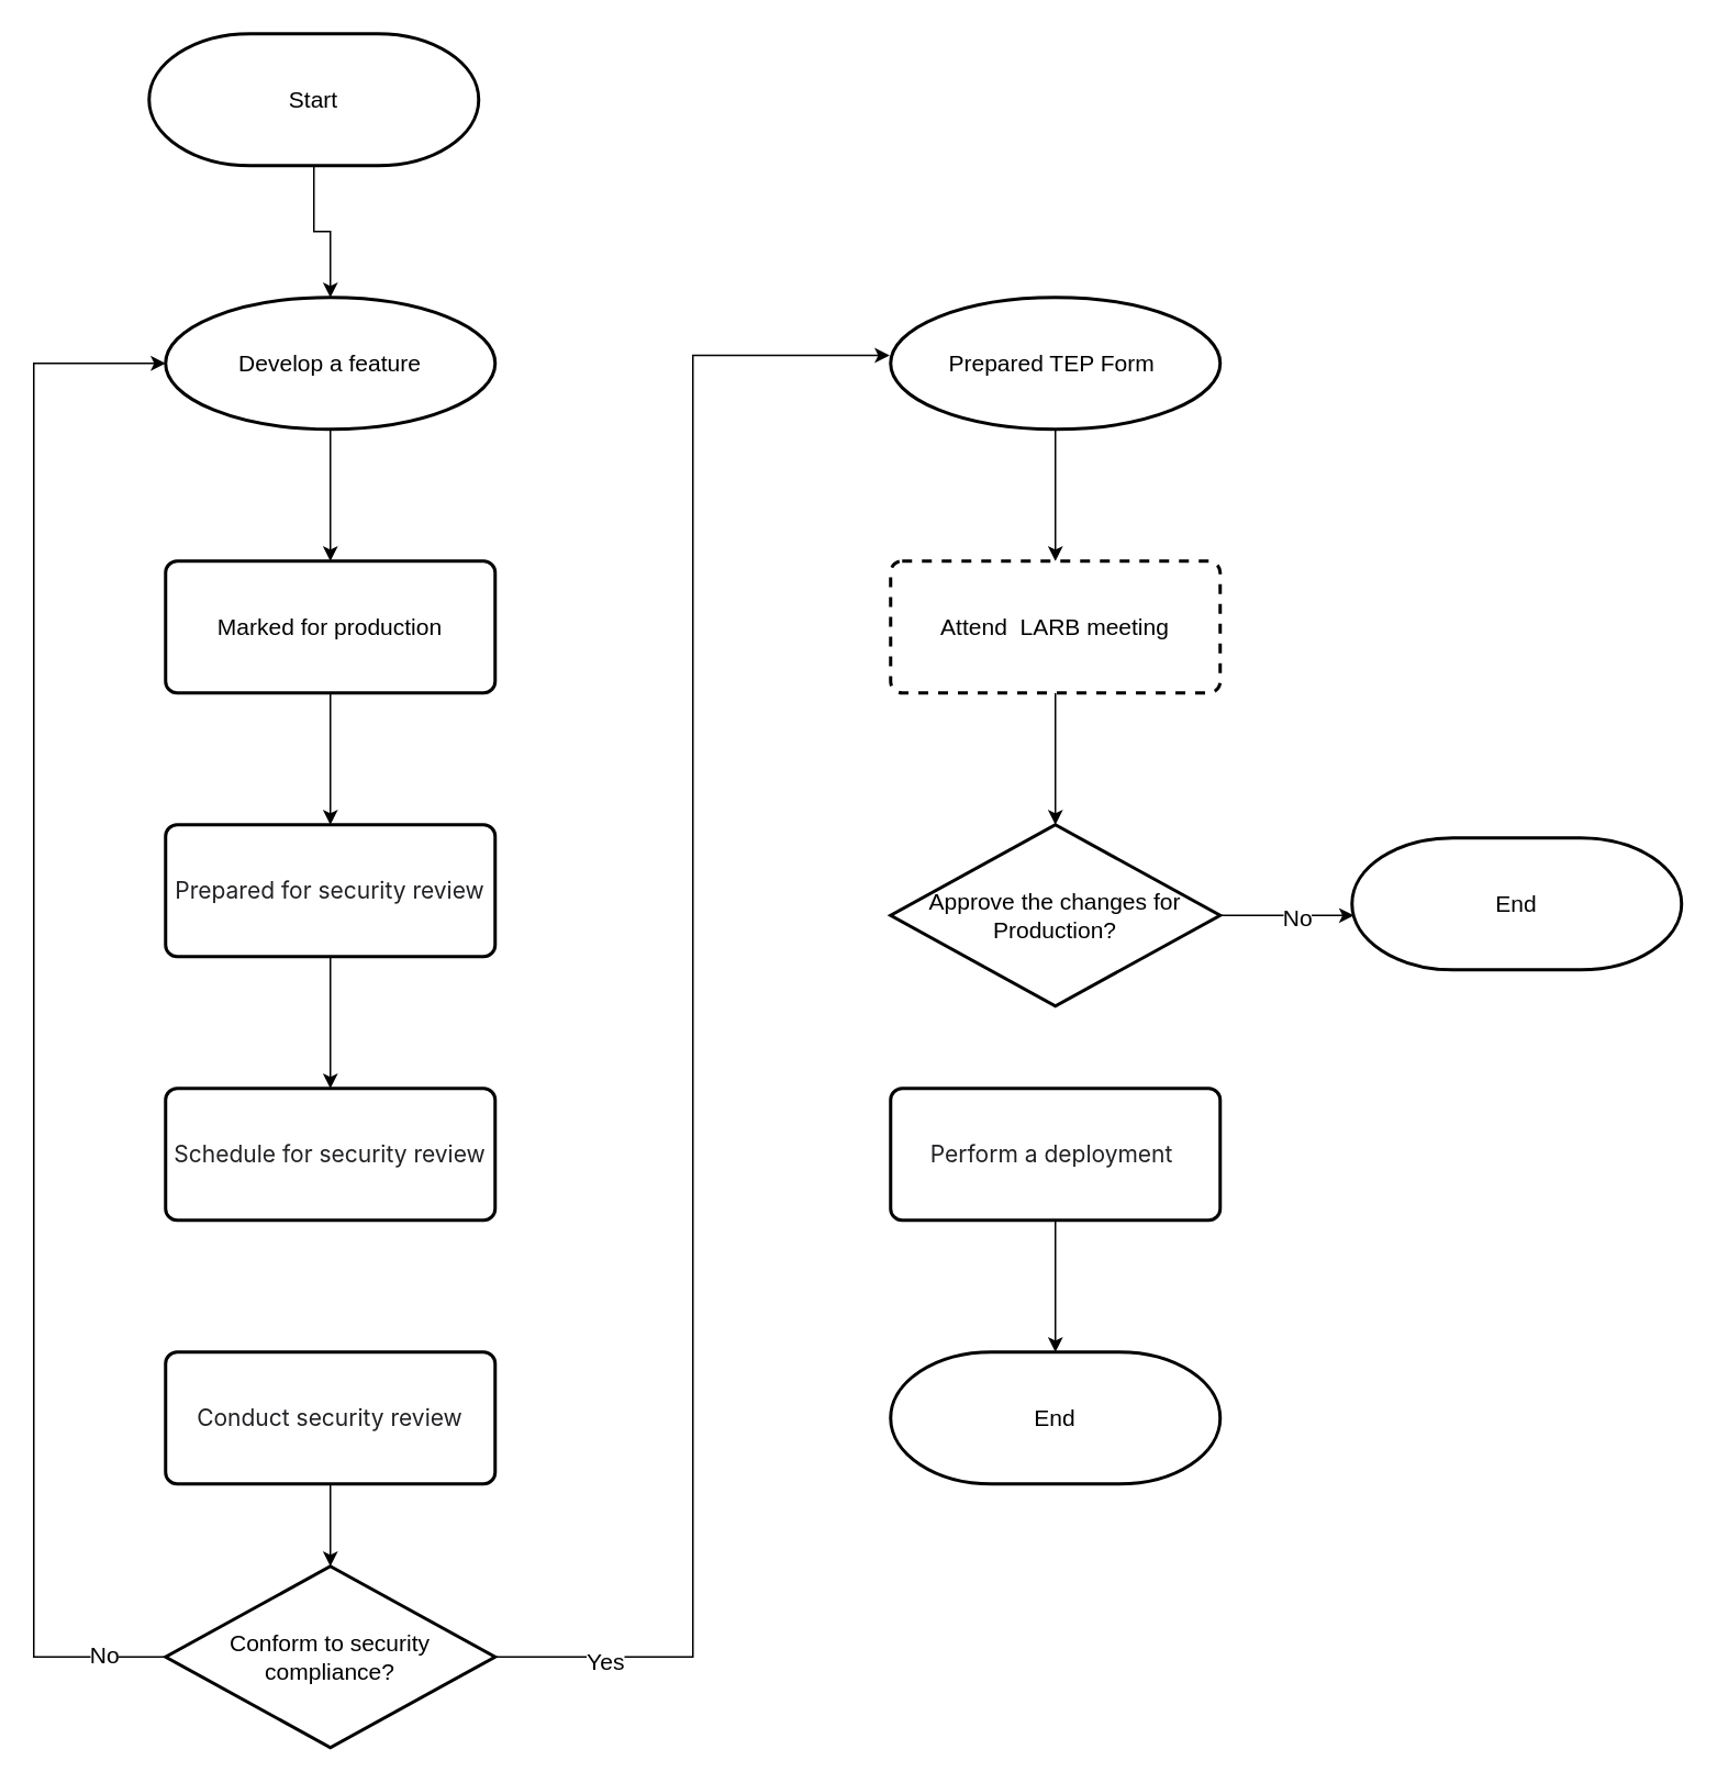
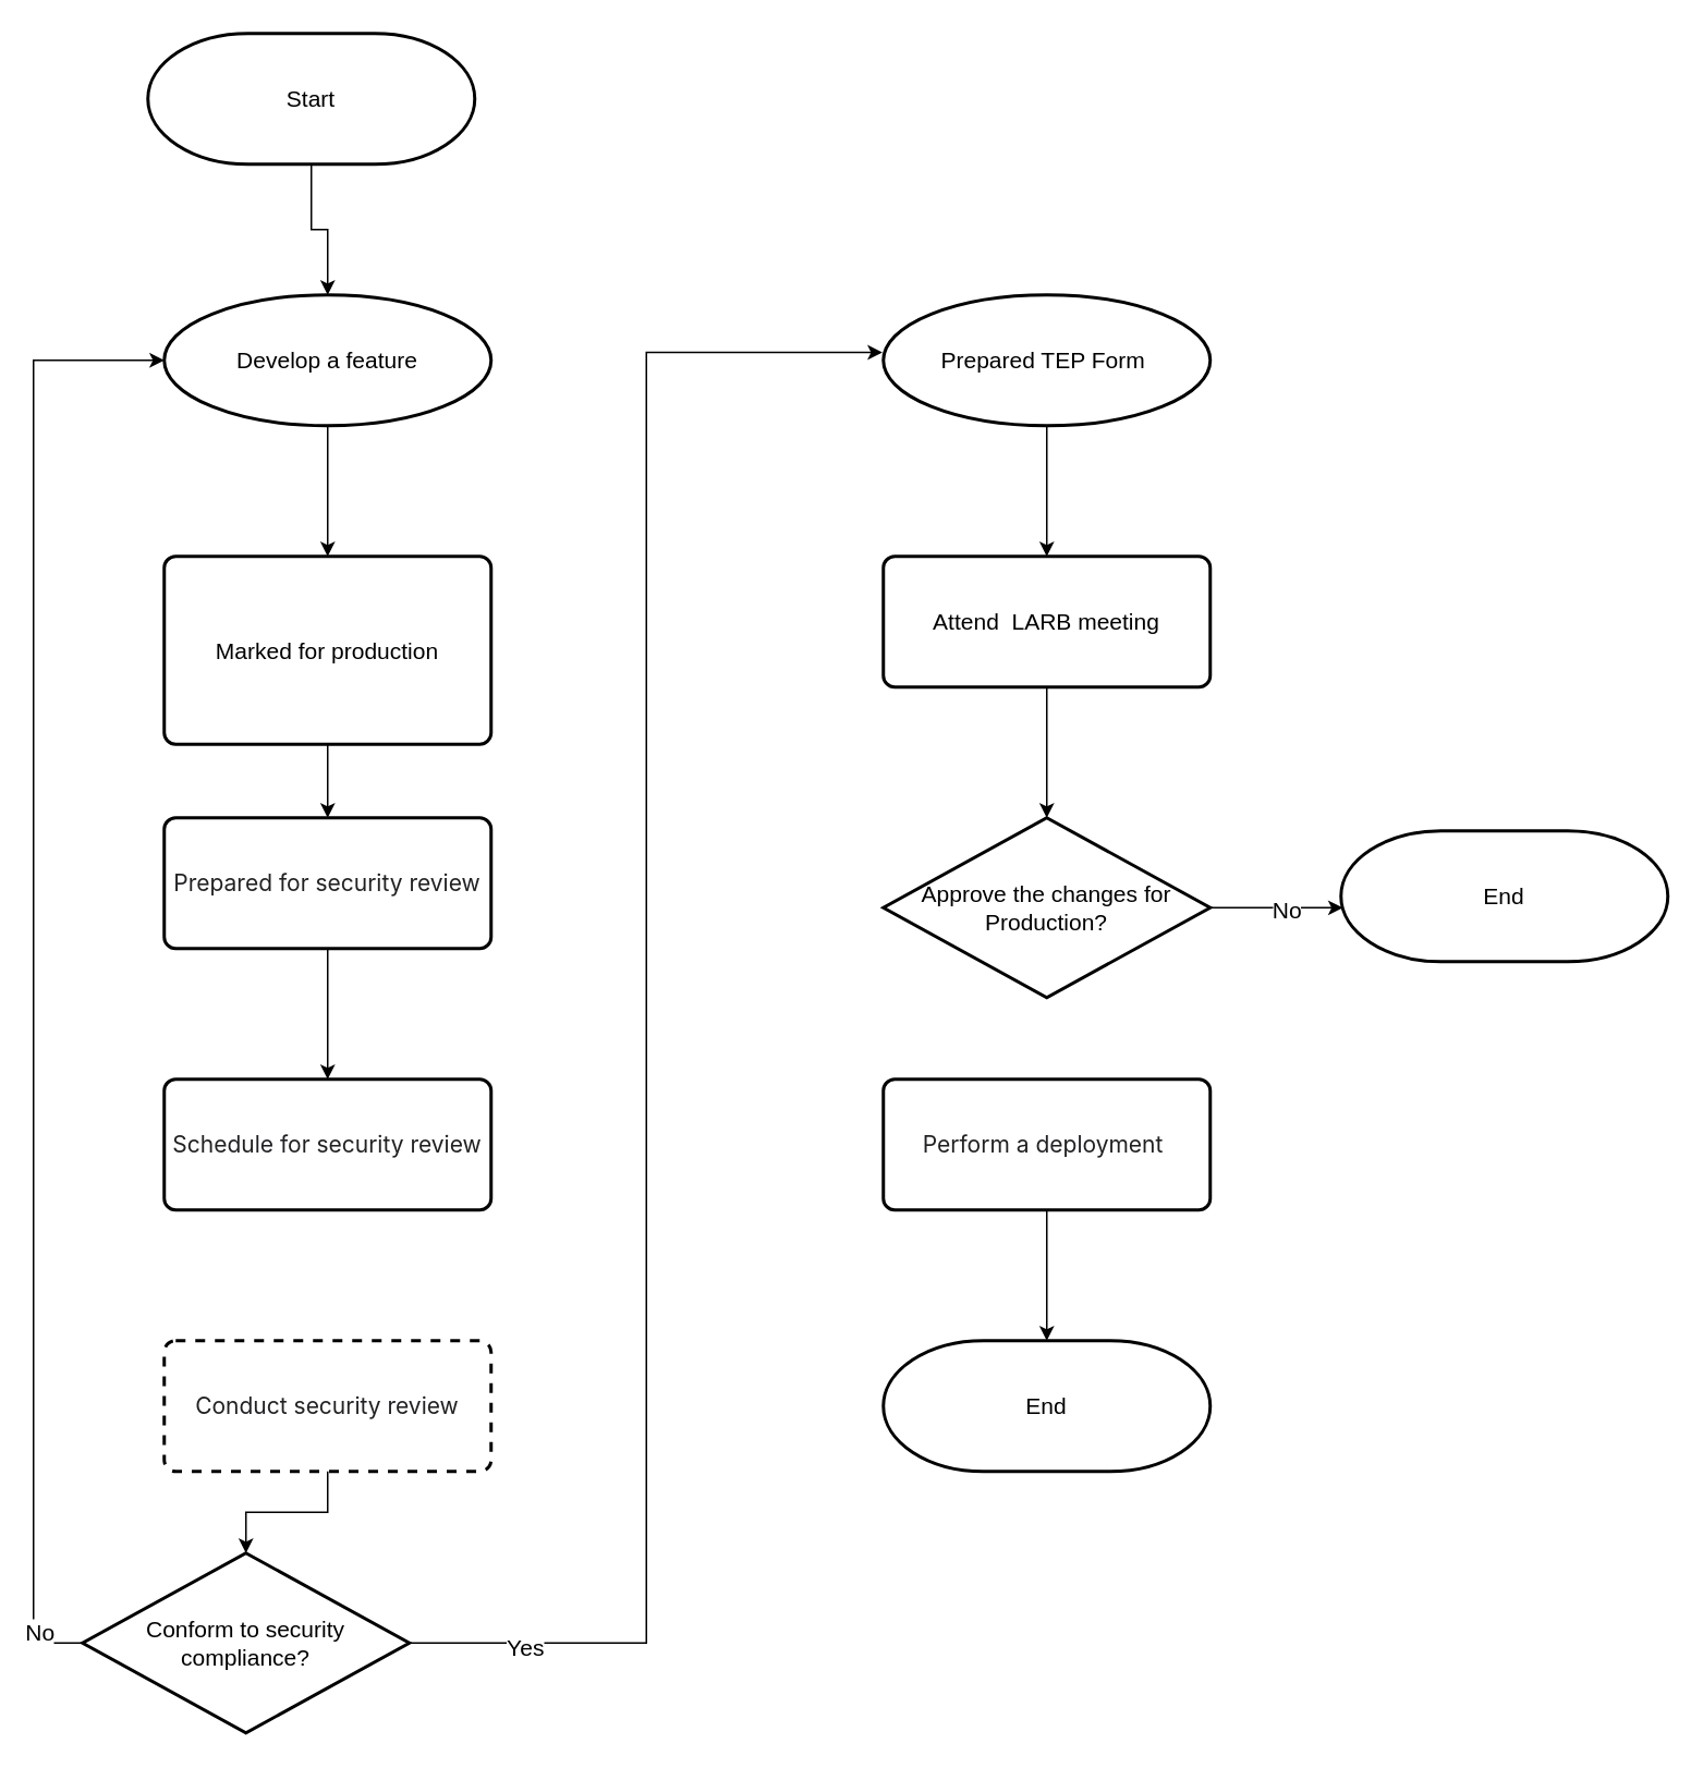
  <mxCell id="0" />
  <mxCell id="1" parent="0" />
  <mxCell id="2" style="edgeStyle=orthogonalEdgeStyle;rounded=0;orthogonalLoop=1;jettySize=auto;html=1;fontSize=14;" edge="1" parent="1" source="3" target="11"><mxGeometry relative="1" as="geometry" /></mxCell>
  <mxCell id="3" value="Start" style="strokeWidth=2;html=1;shape=mxgraph.flowchart.terminator;whiteSpace=wrap;fontSize=14;" vertex="1" parent="1"><mxGeometry x="90" y="20" width="200" height="80" as="geometry" /></mxCell>
  <mxCell id="4" value="End" style="strokeWidth=2;html=1;shape=mxgraph.flowchart.terminator;whiteSpace=wrap;fontSize=14;" vertex="1" parent="1"><mxGeometry x="820" y="508" width="200" height="80" as="geometry" /></mxCell>
  <mxCell id="5" style="edgeStyle=orthogonalEdgeStyle;rounded=0;orthogonalLoop=1;jettySize=auto;html=1;fontSize=14;" edge="1" parent="1" source="6" target="8"><mxGeometry relative="1" as="geometry" /></mxCell>
- <mxCell id="6" value="Marked for production" style="rounded=1;whiteSpace=wrap;html=1;absoluteArcSize=1;arcSize=14;strokeWidth=2;fontSize=14;" vertex="1" parent="1"><mxGeometry x="100" y="340" width="200" height="80" as="geometry" /></mxCell>
+ <mxCell id="6" value="Marked for production" style="rounded=1;whiteSpace=wrap;html=1;absoluteArcSize=1;arcSize=14;strokeWidth=2;fontSize=14;" vertex="1" parent="1"><mxGeometry x="100" y="340" width="200" height="115" as="geometry" /></mxCell>
  <mxCell id="7" style="edgeStyle=orthogonalEdgeStyle;rounded=0;orthogonalLoop=1;jettySize=auto;html=1;fontSize=14;" edge="1" parent="1" source="8" target="9"><mxGeometry relative="1" as="geometry" /></mxCell>
  <mxCell id="8" value="&lt;span style=&quot;caret-color: rgb(32, 33, 36); color: rgb(32, 33, 36); font-family: -apple-system, BlinkMacSystemFont, &amp;quot;Segoe UI&amp;quot;, Roboto, &amp;quot;Helvetica Neue&amp;quot;, Arial, &amp;quot;Noto Sans&amp;quot;, sans-serif, &amp;quot;Apple Color Emoji&amp;quot;, &amp;quot;Segoe UI Emoji&amp;quot;, &amp;quot;Segoe UI Symbol&amp;quot;, &amp;quot;Noto Color Emoji&amp;quot;; text-align: start; white-space-collapse: preserve-breaks; background-color: rgb(255, 255, 255);&quot;&gt;&lt;font&gt;Prepared for security review&lt;/font&gt;&lt;/span&gt;" style="rounded=1;whiteSpace=wrap;html=1;absoluteArcSize=1;arcSize=14;strokeWidth=2;fontSize=14;" vertex="1" parent="1"><mxGeometry x="100" y="500" width="200" height="80" as="geometry" /></mxCell>
  <mxCell id="9" value="&lt;div style=&quot;text-align: start;&quot;&gt;&lt;font face=&quot;-apple-system, system-ui, Segoe UI, Roboto, Helvetica Neue, Arial, Noto Sans, sans-serif, Apple Color Emoji, Segoe UI Emoji, Segoe UI Symbol, Noto Color Emoji&quot; color=&quot;#202124&quot;&gt;&lt;span style=&quot;caret-color: rgb(32, 33, 36); white-space-collapse: preserve-breaks; background-color: rgb(255, 255, 255);&quot;&gt;Schedule for security review&lt;/span&gt;&lt;/font&gt;&lt;/div&gt;" style="rounded=1;whiteSpace=wrap;html=1;absoluteArcSize=1;arcSize=14;strokeWidth=2;fontSize=14;" vertex="1" parent="1"><mxGeometry x="100" y="660" width="200" height="80" as="geometry" /></mxCell>
- <mxCell id="10" value="&lt;div style=&quot;text-align: start;&quot;&gt;&lt;font face=&quot;-apple-system, system-ui, Segoe UI, Roboto, Helvetica Neue, Arial, Noto Sans, sans-serif, Apple Color Emoji, Segoe UI Emoji, Segoe UI Symbol, Noto Color Emoji&quot; color=&quot;#202124&quot;&gt;&lt;span style=&quot;caret-color: rgb(32, 33, 36); white-space-collapse: preserve-breaks; background-color: rgb(255, 255, 255);&quot;&gt;Conduct security review&lt;/span&gt;&lt;/font&gt;&lt;/div&gt;" style="rounded=1;whiteSpace=wrap;html=1;absoluteArcSize=1;arcSize=14;strokeWidth=2;fontSize=14;" vertex="1" parent="1"><mxGeometry x="100" y="820" width="200" height="80" as="geometry" /></mxCell>
+ <mxCell id="10" value="&lt;div style=&quot;text-align: start;&quot;&gt;&lt;font face=&quot;-apple-system, system-ui, Segoe UI, Roboto, Helvetica Neue, Arial, Noto Sans, sans-serif, Apple Color Emoji, Segoe UI Emoji, Segoe UI Symbol, Noto Color Emoji&quot; color=&quot;#202124&quot;&gt;&lt;span style=&quot;caret-color: rgb(32, 33, 36); white-space-collapse: preserve-breaks; background-color: rgb(255, 255, 255);&quot;&gt;Conduct security review&lt;/span&gt;&lt;/font&gt;&lt;/div&gt;" style="rounded=1;whiteSpace=wrap;html=1;absoluteArcSize=1;arcSize=14;strokeWidth=2;fontSize=14;dashed=1;" vertex="1" parent="1"><mxGeometry x="100" y="820" width="200" height="80" as="geometry" /></mxCell>
  <mxCell id="11" value="Develop a feature" style="ellipse;whiteSpace=wrap;html=1;absoluteArcSize=1;arcSize=14;strokeWidth=2;fontSize=14;" vertex="1" parent="1"><mxGeometry x="100" y="180" width="200" height="80" as="geometry" /></mxCell>
  <mxCell id="12" style="edgeStyle=orthogonalEdgeStyle;rounded=0;orthogonalLoop=1;jettySize=auto;html=1;entryX=0;entryY=0.5;entryDx=0;entryDy=0;fontSize=14;" edge="1" parent="1" source="14" target="11"><mxGeometry relative="1" as="geometry"><Array as="points"><mxPoint x="20" y="1005" /><mxPoint x="20" y="220" /></Array></mxGeometry></mxCell>
  <mxCell id="13" value="No" style="edgeLabel;html=1;align=center;verticalAlign=middle;resizable=0;points=[];fontSize=14;" vertex="1" connectable="0" parent="12"><mxGeometry x="-0.918" y="-2" relative="1" as="geometry"><mxPoint x="1" as="offset" /></mxGeometry></mxCell>
- <mxCell id="14" value="Conform to security compliance?" style="strokeWidth=2;html=1;shape=mxgraph.flowchart.decision;whiteSpace=wrap;fontSize=14;" vertex="1" parent="1"><mxGeometry x="100" y="950" width="200" height="110" as="geometry" /></mxCell>
+ <mxCell id="14" value="Conform to security compliance?" style="strokeWidth=2;html=1;shape=mxgraph.flowchart.decision;whiteSpace=wrap;fontSize=14;" vertex="1" parent="1"><mxGeometry x="50" y="950" width="200" height="110" as="geometry" /></mxCell>
  <mxCell id="15" style="edgeStyle=orthogonalEdgeStyle;rounded=0;orthogonalLoop=1;jettySize=auto;html=1;fontSize=14;" edge="1" parent="1" source="16" target="18"><mxGeometry relative="1" as="geometry" /></mxCell>
  <mxCell id="16" value="Prepared TEP Form&amp;nbsp;" style="ellipse;whiteSpace=wrap;html=1;absoluteArcSize=1;arcSize=14;strokeWidth=2;fontSize=14;" vertex="1" parent="1"><mxGeometry x="540" y="180" width="200" height="80" as="geometry" /></mxCell>
  <mxCell id="17" style="edgeStyle=orthogonalEdgeStyle;rounded=0;orthogonalLoop=1;jettySize=auto;html=1;fontSize=14;" edge="1" parent="1" source="18" target="19"><mxGeometry relative="1" as="geometry" /></mxCell>
- <mxCell id="18" value="Attend&amp;nbsp; LARB meeting" style="rounded=1;whiteSpace=wrap;html=1;absoluteArcSize=1;arcSize=14;strokeWidth=2;fontSize=14;dashed=1;" vertex="1" parent="1"><mxGeometry x="540" y="340" width="200" height="80" as="geometry" /></mxCell>
+ <mxCell id="18" value="Attend&amp;nbsp; LARB meeting" style="rounded=1;whiteSpace=wrap;html=1;absoluteArcSize=1;arcSize=14;strokeWidth=2;fontSize=14;" vertex="1" parent="1"><mxGeometry x="540" y="340" width="200" height="80" as="geometry" /></mxCell>
  <mxCell id="19" value="Approve the changes for Production?" style="strokeWidth=2;html=1;shape=mxgraph.flowchart.decision;whiteSpace=wrap;fontSize=14;" vertex="1" parent="1"><mxGeometry x="540" y="500" width="200" height="110" as="geometry" /></mxCell>
  <mxCell id="20" value="&lt;div style=&quot;text-align: start;&quot;&gt;&lt;font face=&quot;-apple-system, system-ui, Segoe UI, Roboto, Helvetica Neue, Arial, Noto Sans, sans-serif, Apple Color Emoji, Segoe UI Emoji, Segoe UI Symbol, Noto Color Emoji&quot; color=&quot;#202124&quot;&gt;&lt;span style=&quot;caret-color: rgb(32, 33, 36); white-space-collapse: preserve-breaks; background-color: rgb(255, 255, 255);&quot;&gt;Perform a deployment&amp;nbsp;&lt;/span&gt;&lt;/font&gt;&lt;/div&gt;" style="rounded=1;whiteSpace=wrap;html=1;absoluteArcSize=1;arcSize=14;strokeWidth=2;fontSize=14;" vertex="1" parent="1"><mxGeometry x="540" y="660" width="200" height="80" as="geometry" /></mxCell>
  <mxCell id="21" style="edgeStyle=orthogonalEdgeStyle;rounded=0;orthogonalLoop=1;jettySize=auto;html=1;entryX=0.5;entryY=0;entryDx=0;entryDy=0;fontSize=14;" edge="1" parent="1" source="11" target="6"><mxGeometry relative="1" as="geometry" /></mxCell>
  <mxCell id="22" style="edgeStyle=orthogonalEdgeStyle;rounded=0;orthogonalLoop=1;jettySize=auto;html=1;entryX=0.5;entryY=0;entryDx=0;entryDy=0;entryPerimeter=0;fontSize=14;" edge="1" parent="1" source="10" target="14"><mxGeometry relative="1" as="geometry" /></mxCell>
  <mxCell id="23" style="edgeStyle=orthogonalEdgeStyle;rounded=0;orthogonalLoop=1;jettySize=auto;html=1;entryX=-0.003;entryY=0.44;entryDx=0;entryDy=0;entryPerimeter=0;fontSize=14;" edge="1" parent="1" source="14" target="16"><mxGeometry relative="1" as="geometry" /></mxCell>
  <mxCell id="24" value="Yes" style="edgeLabel;html=1;align=center;verticalAlign=middle;resizable=0;points=[];fontSize=14;" vertex="1" connectable="0" parent="23"><mxGeometry x="-0.873" y="-2" relative="1" as="geometry"><mxPoint x="1" as="offset" /></mxGeometry></mxCell>
  <mxCell id="25" style="edgeStyle=orthogonalEdgeStyle;rounded=0;orthogonalLoop=1;jettySize=auto;html=1;entryX=0.006;entryY=0.588;entryDx=0;entryDy=0;entryPerimeter=0;fontSize=14;" edge="1" parent="1" source="19" target="4"><mxGeometry relative="1" as="geometry" /></mxCell>
  <mxCell id="26" value="No" style="edgeLabel;html=1;align=center;verticalAlign=middle;resizable=0;points=[];fontSize=14;" vertex="1" connectable="0" parent="25"><mxGeometry x="0.121" y="-1" relative="1" as="geometry"><mxPoint as="offset" /></mxGeometry></mxCell>
  <mxCell id="27" value="End" style="strokeWidth=2;html=1;shape=mxgraph.flowchart.terminator;whiteSpace=wrap;fontSize=14;" vertex="1" parent="1"><mxGeometry x="540" y="820" width="200" height="80" as="geometry" /></mxCell>
  <mxCell id="28" style="edgeStyle=orthogonalEdgeStyle;rounded=0;orthogonalLoop=1;jettySize=auto;html=1;entryX=0.5;entryY=0;entryDx=0;entryDy=0;entryPerimeter=0;fontSize=14;" edge="1" parent="1" source="20" target="27"><mxGeometry relative="1" as="geometry" /></mxCell>
